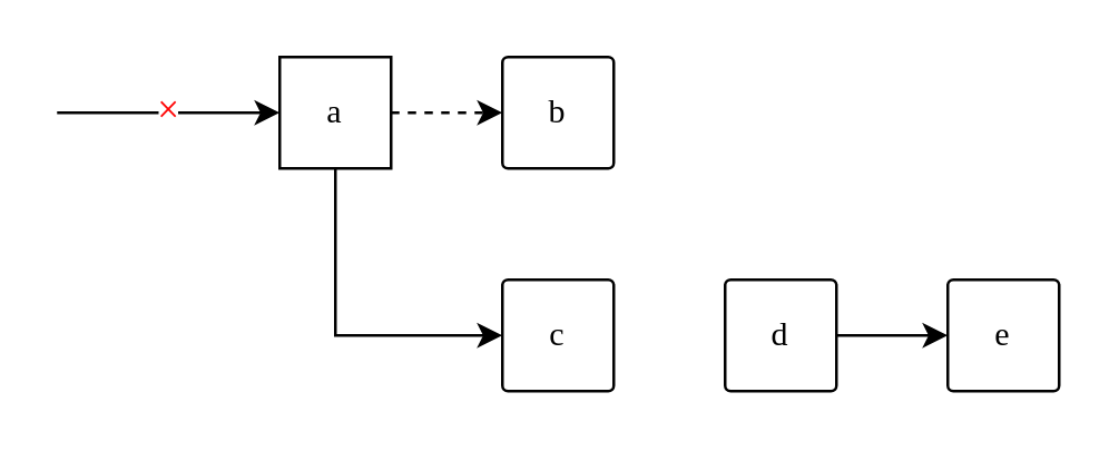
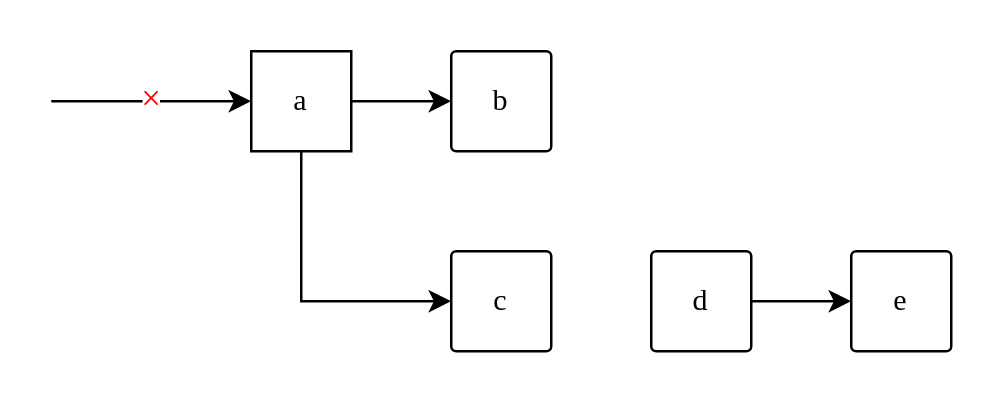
  <mxCell id="0" />
  <mxCell id="1" parent="0" />
  <mxCell id="2" value="a" style="whiteSpace=wrap;html=1;arcSize=5;fontFamily=SF Mono;rounded=0;" vertex="1" parent="1"><mxGeometry x="100" y="20" width="40" height="40" as="geometry" /></mxCell>
  <mxCell id="3" value="b" style="rounded=1;whiteSpace=wrap;html=1;arcSize=5;fontFamily=SF Mono;" vertex="1" parent="1"><mxGeometry x="180" y="20" width="40" height="40" as="geometry" /></mxCell>
  <mxCell id="4" value="c" style="rounded=1;whiteSpace=wrap;html=1;arcSize=5;fontFamily=SF Mono;" vertex="1" parent="1"><mxGeometry x="180" y="100" width="40" height="40" as="geometry" /></mxCell>
- <mxCell id="5" value="" style="endArrow=classic;html=1;rounded=0;exitX=1;exitY=0.5;exitDx=0;exitDy=0;entryX=0;entryY=0.5;entryDx=0;entryDy=0;dashed=1;" edge="1" parent="1" source="2" target="3"><mxGeometry width="50" height="50" relative="1" as="geometry"><mxPoint x="380" y="340" as="sourcePoint" /><mxPoint x="430" y="290" as="targetPoint" /></mxGeometry></mxCell>
+ <mxCell id="5" value="" style="endArrow=classic;html=1;rounded=0;exitX=1;exitY=0.5;exitDx=0;exitDy=0;entryX=0;entryY=0.5;entryDx=0;entryDy=0;" edge="1" parent="1" source="2" target="3"><mxGeometry width="50" height="50" relative="1" as="geometry"><mxPoint x="380" y="340" as="sourcePoint" /><mxPoint x="430" y="290" as="targetPoint" /></mxGeometry></mxCell>
  <mxCell id="6" value="" style="endArrow=classic;html=1;rounded=0;exitX=0.5;exitY=1;exitDx=0;exitDy=0;" edge="1" parent="1" source="2" target="4"><mxGeometry width="50" height="50" relative="1" as="geometry"><mxPoint x="150" y="50" as="sourcePoint" /><mxPoint x="190" y="50" as="targetPoint" /><Array as="points"><mxPoint x="120" y="120" /></Array></mxGeometry></mxCell>
  <mxCell id="7" value="&lt;font style=&quot;font-size: 14px;&quot; color=&quot;#ff0000&quot; face=&quot;SF Mono&quot;&gt;×&lt;/font&gt;" style="endArrow=classic;html=1;rounded=0;entryX=0;entryY=0.5;entryDx=0;entryDy=0;" edge="1" parent="1" target="2"><mxGeometry width="50" height="50" relative="1" as="geometry"><mxPoint x="20" y="40" as="sourcePoint" /><mxPoint x="60" y="30" as="targetPoint" /></mxGeometry></mxCell>
  <mxCell id="8" value="d" style="rounded=1;whiteSpace=wrap;html=1;arcSize=5;fontFamily=SF Mono;" vertex="1" parent="1"><mxGeometry x="260" y="100" width="40" height="40" as="geometry" /></mxCell>
  <mxCell id="9" value="e" style="rounded=1;whiteSpace=wrap;html=1;arcSize=5;fontFamily=SF Mono;" vertex="1" parent="1"><mxGeometry x="340" y="100" width="40" height="40" as="geometry" /></mxCell>
  <mxCell id="10" value="" style="endArrow=classic;html=1;rounded=0;exitX=1;exitY=0.5;exitDx=0;exitDy=0;entryX=0;entryY=0.5;entryDx=0;entryDy=0;" edge="1" parent="1" source="8" target="9"><mxGeometry width="50" height="50" relative="1" as="geometry"><mxPoint x="300" y="119.5" as="sourcePoint" /><mxPoint x="340" y="119.5" as="targetPoint" /></mxGeometry></mxCell>
